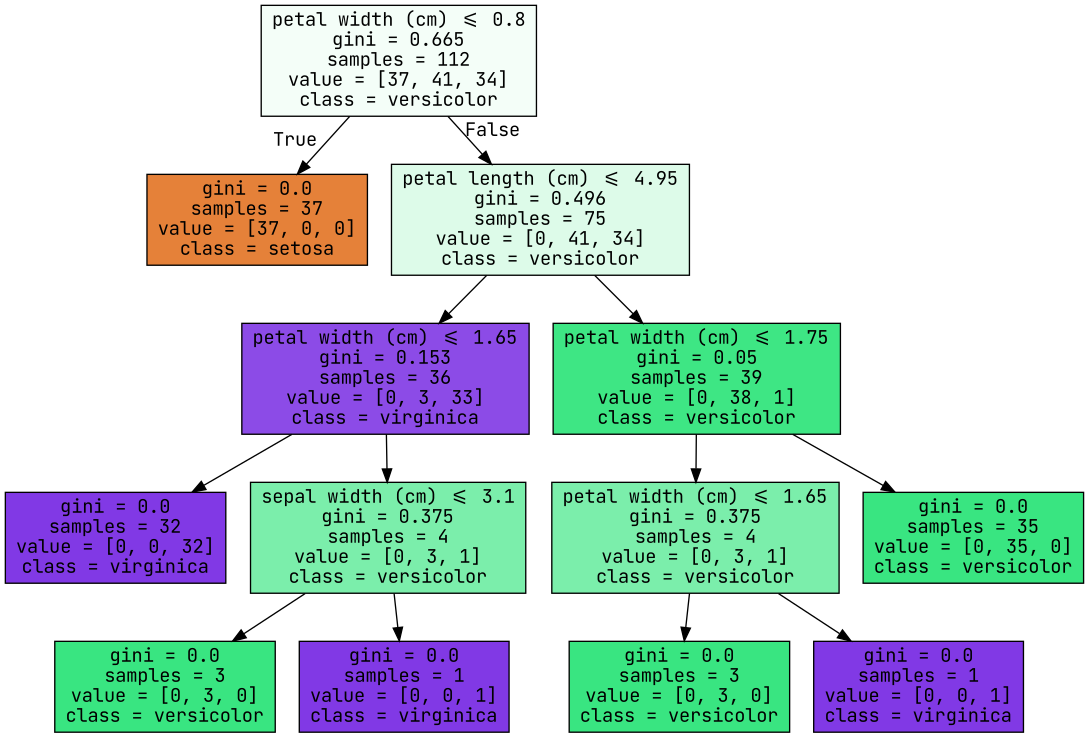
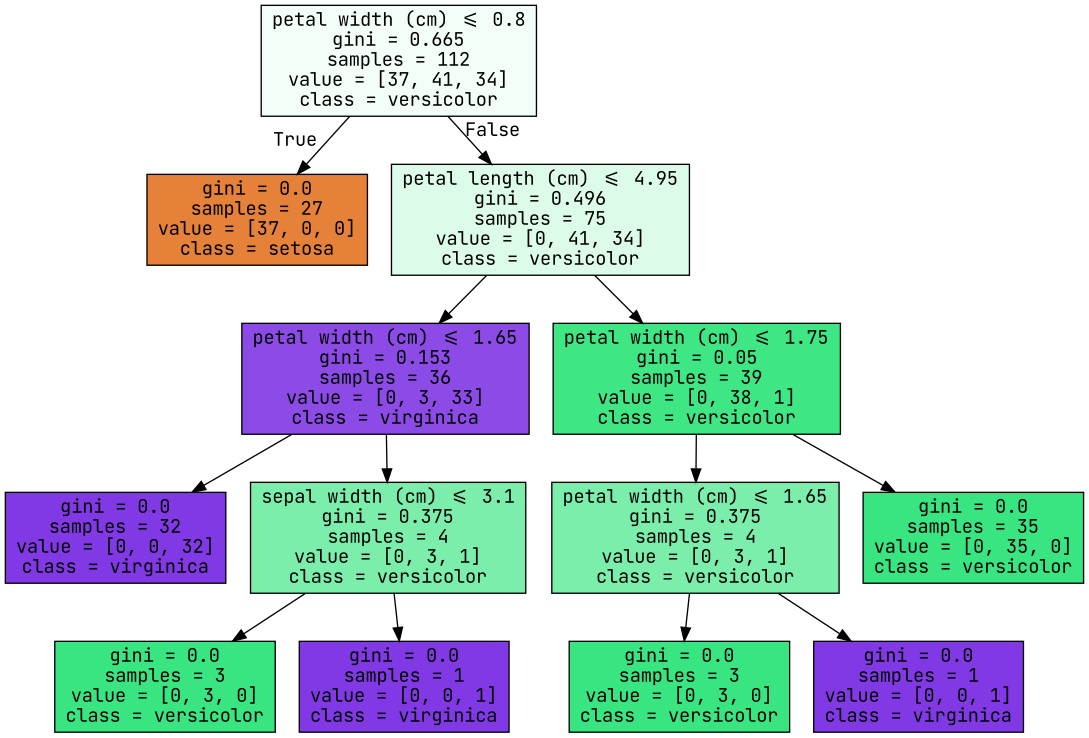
  digraph {
    fontname="JetBrains Mono"
    node [color=black fillcolor="#8139e5" shape=box style=filled fontname="JetBrains Mono"]
    edge [fontname="JetBrains Mono"]
    n1 [fillcolor="#f4fef8" label="petal width (cm) <= 0.8\ngini = 0.665\nsamples = 112\nvalue = [37, 41, 34]\nclass = versicolor"]
-   n2 [fillcolor="#e58139" label="gini = 0.0\nsamples = 37\nvalue = [37, 0, 0]\nclass = setosa"]
+   n2 [fillcolor="#e58139" label="gini = 0.0\nsamples = 27\nvalue = [37, 0, 0]\nclass = setosa"]
    n3 [fillcolor="#ddfbe9" label="petal length (cm) <= 4.95\ngini = 0.496\nsamples = 75\nvalue = [0, 41, 34]\nclass = versicolor"]
    n4 [fillcolor="#8c4be7" label="petal width (cm) <= 1.65\ngini = 0.153\nsamples = 36\nvalue = [0, 3, 33]\nclass = virginica"]
    n5 [fillcolor="#3ee684" label="petal width (cm) <= 1.75\ngini = 0.05\nsamples = 39\nvalue = [0, 38, 1]\nclass = versicolor"]
    n6 [label="gini = 0.0\nsamples = 32\nvalue = [0, 0, 32]\nclass = virginica"]
    n7 [fillcolor="#7beeab" label="sepal width (cm) <= 3.1\ngini = 0.375\nsamples = 4\nvalue = [0, 3, 1]\nclass = versicolor"]
    n8 [fillcolor="#39e581" label="gini = 0.0\nsamples = 3\nvalue = [0, 3, 0]\nclass = versicolor"]
    n9 [label="gini = 0.0\nsamples = 1\nvalue = [0, 0, 1]\nclass = virginica"]
    n10 [fillcolor="#7beeab" label="petal width (cm) <= 1.65\ngini = 0.375\nsamples = 4\nvalue = [0, 3, 1]\nclass = versicolor"]
    n11 [fillcolor="#39e581" label="gini = 0.0\nsamples = 35\nvalue = [0, 35, 0]\nclass = versicolor"]
    n12 [fillcolor="#39e581" label="gini = 0.0\nsamples = 3\nvalue = [0, 3, 0]\nclass = versicolor"]
    n13 [label="gini = 0.0\nsamples = 1\nvalue = [0, 0, 1]\nclass = virginica"]
    n1 -> n2 [headlabel=True labelangle=45 labeldistance=2.5]
    n1 -> n3 [headlabel=False labelangle=-45 labeldistance=2.5]
    n3 -> n4
    n3 -> n5
    n4 -> n6
    n4 -> n7
    n5 -> n10
    n5 -> n11
    n7 -> n8
    n7 -> n9
    n10 -> n12
    n10 -> n13
  }
